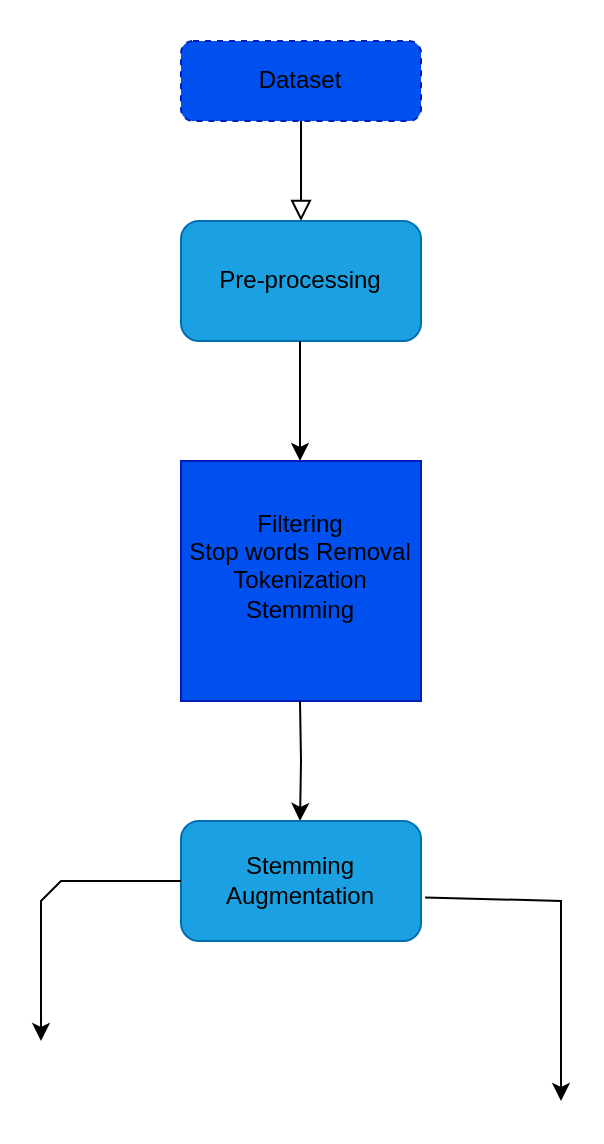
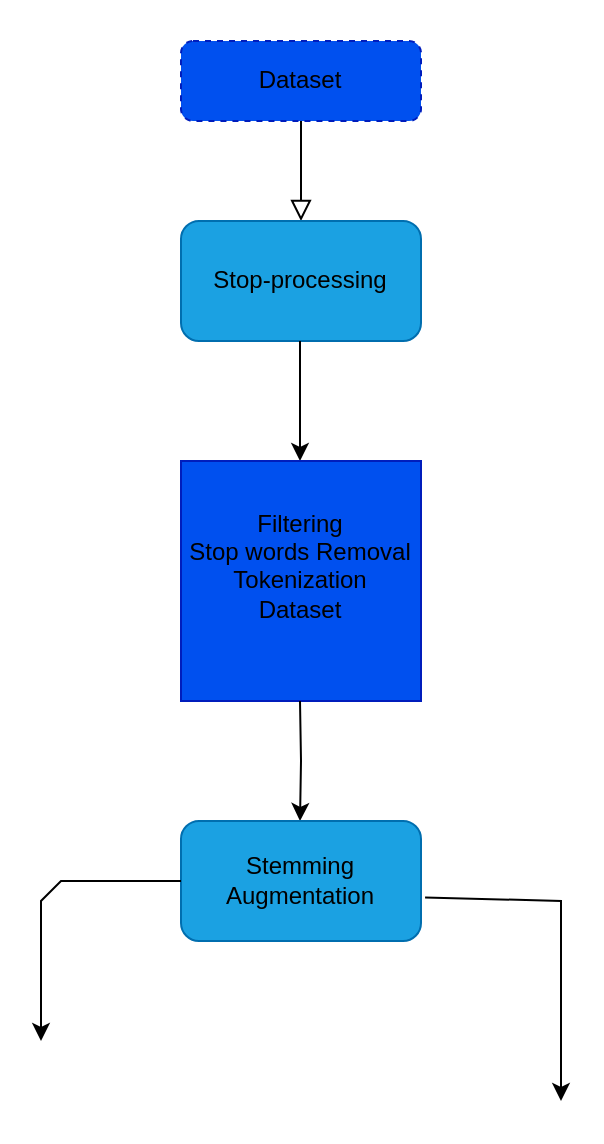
  <mxCell id="0" />
  <mxCell id="1" parent="0" />
  <mxCell id="2" value="" style="rounded=0;html=1;jettySize=auto;orthogonalLoop=1;fontSize=11;endArrow=block;endFill=0;endSize=8;strokeWidth=1;shadow=0;labelBackgroundColor=none;edgeStyle=orthogonalEdgeStyle;" parent="1" source="3" edge="1"><mxGeometry relative="1" as="geometry"><mxPoint x="150" y="110" as="targetPoint" /></mxGeometry></mxCell>
  <mxCell id="3" value="&lt;font&gt;Dataset&lt;/font&gt;" style="rounded=1;whiteSpace=wrap;html=1;fontSize=12;glass=0;strokeWidth=1;shadow=0;fillColor=#0050ef;strokeColor=#001DBC;fontColor=#000000;dashed=1;" parent="1" vertex="1"><mxGeometry x="90" y="20" width="120" height="40" as="geometry" /></mxCell>
- <mxCell id="4" value="&lt;font color=&quot;#000000&quot;&gt;Pre-processing&lt;/font&gt;" style="rounded=1;whiteSpace=wrap;html=1;fillColor=#1ba1e2;fontColor=#e5d7d7;strokeColor=#006EAF;" vertex="1" parent="1"><mxGeometry x="90" y="110" width="120" height="60" as="geometry" /></mxCell>
+ <mxCell id="4" value="&lt;font color=&quot;#000000&quot;&gt;Stop-processing&lt;/font&gt;" style="rounded=1;whiteSpace=wrap;html=1;fillColor=#1ba1e2;fontColor=#e5d7d7;strokeColor=#006EAF;" vertex="1" parent="1"><mxGeometry x="90" y="110" width="120" height="60" as="geometry" /></mxCell>
  <mxCell id="5" value="" style="endArrow=classic;html=1;rounded=0;" edge="1" parent="1"><mxGeometry width="50" height="50" relative="1" as="geometry"><mxPoint x="149.5" y="170" as="sourcePoint" /><mxPoint x="149.5" y="230" as="targetPoint" /></mxGeometry></mxCell>
- <mxCell id="6" value="Filtering&lt;div&gt;Stop words Removal&lt;/div&gt;&lt;div&gt;Tokenization&lt;/div&gt;&lt;div&gt;Stemming&lt;/div&gt;&lt;div&gt;&lt;br&gt;&lt;/div&gt;" style="whiteSpace=wrap;html=1;aspect=fixed;fillColor=#0050ef;fontColor=#000000;strokeColor=#001DBC;" vertex="1" parent="1"><mxGeometry x="90" y="230" width="120" height="120" as="geometry" /></mxCell>
+ <mxCell id="6" value="Filtering&lt;div&gt;Stop words Removal&lt;/div&gt;&lt;div&gt;Tokenization&lt;/div&gt;&lt;div&gt;Dataset&lt;/div&gt;&lt;div&gt;&lt;br&gt;&lt;/div&gt;" style="whiteSpace=wrap;html=1;aspect=fixed;fillColor=#0050ef;fontColor=#000000;strokeColor=#001DBC;" vertex="1" parent="1"><mxGeometry x="90" y="230" width="120" height="120" as="geometry" /></mxCell>
  <mxCell id="7" value="" style="endArrow=classic;html=1;rounded=0;" edge="1" parent="1"><mxGeometry width="50" height="50" relative="1" as="geometry"><mxPoint x="149.5" y="350" as="sourcePoint" /><mxPoint x="149.5" y="410" as="targetPoint" /><Array as="points"><mxPoint x="150" y="380" /></Array></mxGeometry></mxCell>
  <mxCell id="8" value="Stemming Augmentation" style="rounded=1;whiteSpace=wrap;html=1;fillColor=#1ba1e2;fontColor=#000000;strokeColor=#006EAF;" vertex="1" parent="1"><mxGeometry x="90" y="410" width="120" height="60" as="geometry" /></mxCell>
  <mxCell id="9" value="" style="endArrow=classic;html=1;rounded=0;exitX=1.017;exitY=0.637;exitDx=0;exitDy=0;exitPerimeter=0;" edge="1" parent="1" source="8"><mxGeometry width="50" height="50" relative="1" as="geometry"><mxPoint x="220" y="450" as="sourcePoint" /><mxPoint x="280" y="550" as="targetPoint" /><Array as="points"><mxPoint x="280" y="450" /></Array></mxGeometry></mxCell>
  <mxCell id="10" value="" style="endArrow=classic;html=1;rounded=0;exitX=0;exitY=0.5;exitDx=0;exitDy=0;" edge="1" parent="1" source="8"><mxGeometry width="50" height="50" relative="1" as="geometry"><mxPoint x="80" y="480" as="sourcePoint" /><mxPoint x="20" y="520" as="targetPoint" /><Array as="points"><mxPoint x="30" y="440" /><mxPoint x="20" y="450" /></Array></mxGeometry></mxCell>
